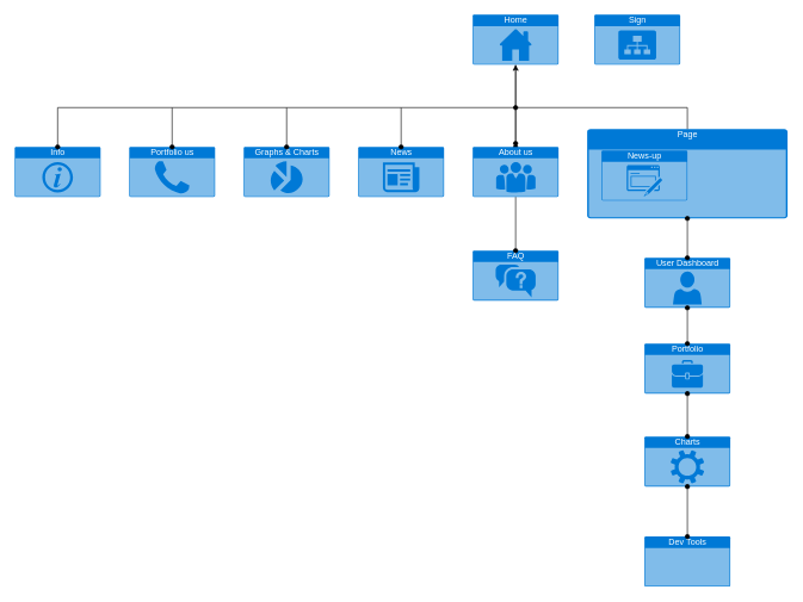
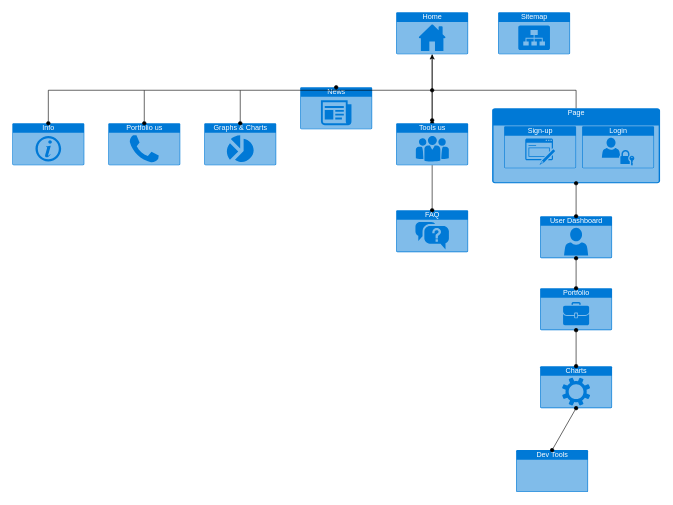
  <mxCell id="0" />
  <mxCell id="1" parent="0" />
  <mxCell id="2" value="Page" style="html=1;strokeColor=none;fillColor=#0079D6;labelPosition=center;verticalLabelPosition=middle;verticalAlign=top;align=center;fontSize=12;outlineConnect=0;spacingTop=-6;fontColor=#FFFFFF;sketch=0;shape=mxgraph.sitemap.page;" vertex="1" parent="1"><mxGeometry x="820" y="180" width="280" height="125" as="geometry" /></mxCell>
- <mxCell id="3" value="Dev Tools" style="html=1;strokeColor=none;fillColor=#0079D6;labelPosition=center;verticalLabelPosition=middle;verticalAlign=top;align=center;fontSize=12;outlineConnect=0;spacingTop=-6;fontColor=#FFFFFF;sketch=0;shape=mxgraph.sitemap.page;" vertex="1" parent="1"><mxGeometry x="900" y="750" width="120" height="70" as="geometry" /></mxCell>
- <mxCell id="4" value="News" style="html=1;strokeColor=none;fillColor=#0079D6;labelPosition=center;verticalLabelPosition=middle;verticalAlign=top;align=center;fontSize=12;outlineConnect=0;spacingTop=-6;fontColor=#FFFFFF;sketch=0;shape=mxgraph.sitemap.news;" vertex="1" parent="1"><mxGeometry x="500" y="205" width="120" height="70" as="geometry" /></mxCell>
+ <mxCell id="3" value="Dev Tools" style="html=1;strokeColor=none;fillColor=#0079D6;labelPosition=center;verticalLabelPosition=middle;verticalAlign=top;align=center;fontSize=12;outlineConnect=0;spacingTop=-6;fontColor=#FFFFFF;sketch=0;shape=mxgraph.sitemap.page;" vertex="1" parent="1"><mxGeometry x="860" y="750" width="120" height="70" as="geometry" /></mxCell>
+ <mxCell id="4" value="News" style="html=1;strokeColor=none;fillColor=#0079D6;labelPosition=center;verticalLabelPosition=middle;verticalAlign=top;align=center;fontSize=12;outlineConnect=0;spacingTop=-6;fontColor=#FFFFFF;sketch=0;shape=mxgraph.sitemap.news;" vertex="1" parent="1"><mxGeometry x="500" y="145" width="120" height="70" as="geometry" /></mxCell>
  <mxCell id="5" value="Graphs &amp;amp; Charts" style="html=1;strokeColor=none;fillColor=#0079D6;labelPosition=center;verticalLabelPosition=middle;verticalAlign=top;align=center;fontSize=12;outlineConnect=0;spacingTop=-6;fontColor=#FFFFFF;sketch=0;shape=mxgraph.sitemap.chart;" vertex="1" parent="1"><mxGeometry x="340" y="205" width="120" height="70" as="geometry" /></mxCell>
+ <mxCell id="6" value="Login" style="html=1;strokeColor=none;fillColor=#0079D6;labelPosition=center;verticalLabelPosition=middle;verticalAlign=top;align=center;fontSize=12;outlineConnect=0;spacingTop=-6;fontColor=#FFFFFF;sketch=0;shape=mxgraph.sitemap.login;" vertex="1" parent="1"><mxGeometry x="970" y="210" width="120" height="70" as="geometry" /></mxCell>
  <mxCell id="7" value="" style="edgeStyle=orthogonalEdgeStyle;rounded=0;orthogonalLoop=1;jettySize=auto;html=1;startArrow=oval;startFill=1;" edge="1" parent="1" source="8"><mxGeometry relative="1" as="geometry"><mxPoint x="720" y="90" as="targetPoint" /></mxGeometry></mxCell>
- <mxCell id="8" value="About us" style="html=1;strokeColor=none;fillColor=#0079D6;labelPosition=center;verticalLabelPosition=middle;verticalAlign=top;align=center;fontSize=12;outlineConnect=0;spacingTop=-6;fontColor=#FFFFFF;sketch=0;shape=mxgraph.sitemap.about_us;" vertex="1" parent="1"><mxGeometry x="660" y="205" width="120" height="70" as="geometry" /></mxCell>
+ <mxCell id="8" value="Tools us" style="html=1;strokeColor=none;fillColor=#0079D6;labelPosition=center;verticalLabelPosition=middle;verticalAlign=top;align=center;fontSize=12;outlineConnect=0;spacingTop=-6;fontColor=#FFFFFF;sketch=0;shape=mxgraph.sitemap.about_us;" vertex="1" parent="1"><mxGeometry x="660" y="205" width="120" height="70" as="geometry" /></mxCell>
  <mxCell id="9" value="FAQ" style="html=1;strokeColor=none;fillColor=#0079D6;labelPosition=center;verticalLabelPosition=middle;verticalAlign=top;align=center;fontSize=12;outlineConnect=0;spacingTop=-6;fontColor=#FFFFFF;sketch=0;shape=mxgraph.sitemap.faq;" vertex="1" parent="1"><mxGeometry x="660" y="350" width="120" height="70" as="geometry" /></mxCell>
- <mxCell id="10" value="News-up" style="html=1;strokeColor=none;fillColor=#0079D6;labelPosition=center;verticalLabelPosition=middle;verticalAlign=top;align=center;fontSize=12;outlineConnect=0;spacingTop=-6;fontColor=#FFFFFF;sketch=0;shape=mxgraph.sitemap.form;" vertex="1" parent="1"><mxGeometry x="840" y="210" width="120" height="70" as="geometry" /></mxCell>
+ <mxCell id="10" value="Sign-up" style="html=1;strokeColor=none;fillColor=#0079D6;labelPosition=center;verticalLabelPosition=middle;verticalAlign=top;align=center;fontSize=12;outlineConnect=0;spacingTop=-6;fontColor=#FFFFFF;sketch=0;shape=mxgraph.sitemap.form;" vertex="1" parent="1"><mxGeometry x="840" y="210" width="120" height="70" as="geometry" /></mxCell>
  <mxCell id="11" value="Portfolio" style="html=1;strokeColor=none;fillColor=#0079D6;labelPosition=center;verticalLabelPosition=middle;verticalAlign=top;align=center;fontSize=12;outlineConnect=0;spacingTop=-6;fontColor=#FFFFFF;sketch=0;shape=mxgraph.sitemap.portfolio;" vertex="1" parent="1"><mxGeometry x="900" y="480" width="120" height="70" as="geometry" /></mxCell>
  <mxCell id="12" value="Charts" style="html=1;strokeColor=none;fillColor=#0079D6;labelPosition=center;verticalLabelPosition=middle;verticalAlign=top;align=center;fontSize=12;outlineConnect=0;spacingTop=-6;fontColor=#FFFFFF;sketch=0;shape=mxgraph.sitemap.settings;backgroundOutline=0;" vertex="1" parent="1"><mxGeometry x="900" y="610" width="120" height="70" as="geometry" /></mxCell>
  <mxCell id="13" value="Portfolio us" style="html=1;strokeColor=none;fillColor=#0079D6;labelPosition=center;verticalLabelPosition=middle;verticalAlign=top;align=center;fontSize=12;outlineConnect=0;spacingTop=-6;fontColor=#FFFFFF;sketch=0;shape=mxgraph.sitemap.contact_us;" vertex="1" parent="1"><mxGeometry x="180" y="205" width="120" height="70" as="geometry" /></mxCell>
  <mxCell id="14" value="" style="endArrow=none;html=1;rounded=0;startArrow=oval;startFill=1;" edge="1" parent="1"><mxGeometry width="50" height="50" relative="1" as="geometry"><mxPoint x="720" y="200" as="sourcePoint" /><mxPoint x="720" y="90" as="targetPoint" /></mxGeometry></mxCell>
  <mxCell id="15" value="" style="endArrow=none;html=1;rounded=0;edgeStyle=elbowEdgeStyle;entryX=0.5;entryY=0;entryDx=0;entryDy=0;entryPerimeter=0;startArrow=oval;startFill=1;" edge="1" parent="1" target="2"><mxGeometry width="50" height="50" relative="1" as="geometry"><mxPoint x="720" y="150" as="sourcePoint" /><mxPoint x="770" y="160" as="targetPoint" /><Array as="points"><mxPoint x="960" y="150" /></Array></mxGeometry></mxCell>
  <mxCell id="16" value="" style="endArrow=none;html=1;rounded=0;edgeStyle=orthogonalEdgeStyle;exitX=0.5;exitY=0;exitDx=0;exitDy=0;exitPerimeter=0;startArrow=oval;startFill=1;" edge="1" parent="1" source="4"><mxGeometry width="50" height="50" relative="1" as="geometry"><mxPoint x="670" y="200" as="sourcePoint" /><mxPoint x="720" y="150" as="targetPoint" /><Array as="points"><mxPoint x="560" y="150" /></Array></mxGeometry></mxCell>
  <mxCell id="17" value="" style="endArrow=none;html=1;rounded=0;edgeStyle=orthogonalEdgeStyle;exitX=0.5;exitY=0;exitDx=0;exitDy=0;exitPerimeter=0;startArrow=oval;startFill=1;" edge="1" parent="1"><mxGeometry width="50" height="50" relative="1" as="geometry"><mxPoint x="400" y="205" as="sourcePoint" /><mxPoint x="560" y="150" as="targetPoint" /><Array as="points"><mxPoint x="400" y="150" /></Array></mxGeometry></mxCell>
  <mxCell id="18" value="" style="endArrow=none;html=1;rounded=0;edgeStyle=orthogonalEdgeStyle;exitX=0.5;exitY=0;exitDx=0;exitDy=0;exitPerimeter=0;startArrow=oval;startFill=1;" edge="1" parent="1"><mxGeometry width="50" height="50" relative="1" as="geometry"><mxPoint x="240" y="205" as="sourcePoint" /><mxPoint x="400" y="150" as="targetPoint" /><Array as="points"><mxPoint x="240" y="150" /></Array></mxGeometry></mxCell>
  <mxCell id="19" value="" style="endArrow=none;html=1;rounded=0;startArrow=oval;startFill=1;entryX=0.5;entryY=1;entryDx=0;entryDy=0;entryPerimeter=0;" edge="1" parent="1" target="8"><mxGeometry width="50" height="50" relative="1" as="geometry"><mxPoint x="720" y="350" as="sourcePoint" /><mxPoint x="719.5" y="300" as="targetPoint" /></mxGeometry></mxCell>
  <mxCell id="20" value="User Dashboard" style="html=1;strokeColor=none;fillColor=#0079D6;labelPosition=center;verticalLabelPosition=middle;verticalAlign=top;align=center;fontSize=12;outlineConnect=0;spacingTop=-6;fontColor=#FFFFFF;sketch=0;shape=mxgraph.sitemap.user;" vertex="1" parent="1"><mxGeometry x="900" y="360" width="120" height="70" as="geometry" /></mxCell>
- <mxCell id="21" value="Sign" style="html=1;strokeColor=none;fillColor=#0079D6;labelPosition=center;verticalLabelPosition=middle;verticalAlign=top;align=center;fontSize=12;outlineConnect=0;spacingTop=-6;fontColor=#FFFFFF;sketch=0;shape=mxgraph.sitemap.sitemap;" vertex="1" parent="1"><mxGeometry x="830" y="20" width="120" height="70" as="geometry" /></mxCell>
+ <mxCell id="21" value="Sitemap" style="html=1;strokeColor=none;fillColor=#0079D6;labelPosition=center;verticalLabelPosition=middle;verticalAlign=top;align=center;fontSize=12;outlineConnect=0;spacingTop=-6;fontColor=#FFFFFF;sketch=0;shape=mxgraph.sitemap.sitemap;" vertex="1" parent="1"><mxGeometry x="830" y="20" width="120" height="70" as="geometry" /></mxCell>
  <mxCell id="22" value="Home" style="html=1;strokeColor=none;fillColor=#0079D6;labelPosition=center;verticalLabelPosition=middle;verticalAlign=top;align=center;fontSize=12;outlineConnect=0;spacingTop=-6;fontColor=#FFFFFF;sketch=0;shape=mxgraph.sitemap.home;" vertex="1" parent="1"><mxGeometry x="660" y="20" width="120" height="70" as="geometry" /></mxCell>
  <mxCell id="23" value="" style="endArrow=oval;html=1;rounded=0;startArrow=oval;startFill=1;endFill=1;" edge="1" parent="1" source="20"><mxGeometry width="50" height="50" relative="1" as="geometry"><mxPoint x="910" y="355" as="sourcePoint" /><mxPoint x="960" y="305" as="targetPoint" /></mxGeometry></mxCell>
  <mxCell id="24" value="" style="endArrow=oval;html=1;rounded=0;startArrow=oval;startFill=1;endFill=1;exitX=0.5;exitY=0;exitDx=0;exitDy=0;exitPerimeter=0;" edge="1" parent="1" source="11"><mxGeometry width="50" height="50" relative="1" as="geometry"><mxPoint x="959.17" y="475" as="sourcePoint" /><mxPoint x="960" y="430" as="targetPoint" /></mxGeometry></mxCell>
  <mxCell id="25" value="" style="endArrow=oval;html=1;rounded=0;startArrow=oval;startFill=1;endFill=1;exitX=0.5;exitY=0;exitDx=0;exitDy=0;exitPerimeter=0;" edge="1" parent="1" source="12"><mxGeometry width="50" height="50" relative="1" as="geometry"><mxPoint x="960.17" y="590" as="sourcePoint" /><mxPoint x="960" y="550" as="targetPoint" /></mxGeometry></mxCell>
  <mxCell id="26" value="" style="endArrow=oval;html=1;rounded=0;startArrow=oval;startFill=1;endFill=1;exitX=0.5;exitY=0;exitDx=0;exitDy=0;exitPerimeter=0;" edge="1" parent="1" source="3"><mxGeometry width="50" height="50" relative="1" as="geometry"><mxPoint x="960" y="730" as="sourcePoint" /><mxPoint x="960" y="680" as="targetPoint" /></mxGeometry></mxCell>
  <mxCell id="27" value="Info" style="html=1;strokeColor=none;fillColor=#0079D6;labelPosition=center;verticalLabelPosition=middle;verticalAlign=top;align=center;fontSize=12;outlineConnect=0;spacingTop=-6;fontColor=#FFFFFF;sketch=0;shape=mxgraph.sitemap.info;" vertex="1" parent="1"><mxGeometry x="20" y="205" width="120" height="70" as="geometry" /></mxCell>
  <mxCell id="28" value="" style="endArrow=none;html=1;rounded=0;edgeStyle=orthogonalEdgeStyle;exitX=0.5;exitY=0;exitDx=0;exitDy=0;exitPerimeter=0;startArrow=oval;startFill=1;" edge="1" parent="1"><mxGeometry width="50" height="50" relative="1" as="geometry"><mxPoint x="80" y="205" as="sourcePoint" /><mxPoint x="240" y="150" as="targetPoint" /><Array as="points"><mxPoint x="80" y="150" /></Array></mxGeometry></mxCell>
